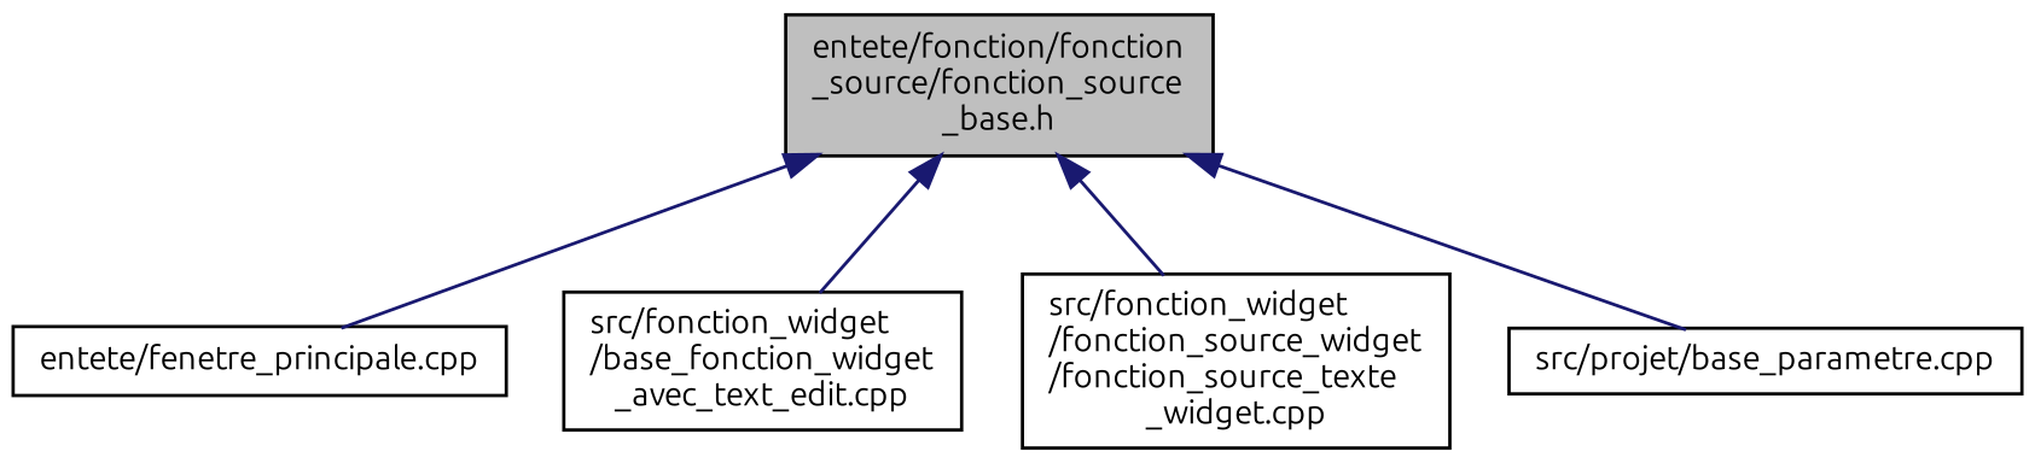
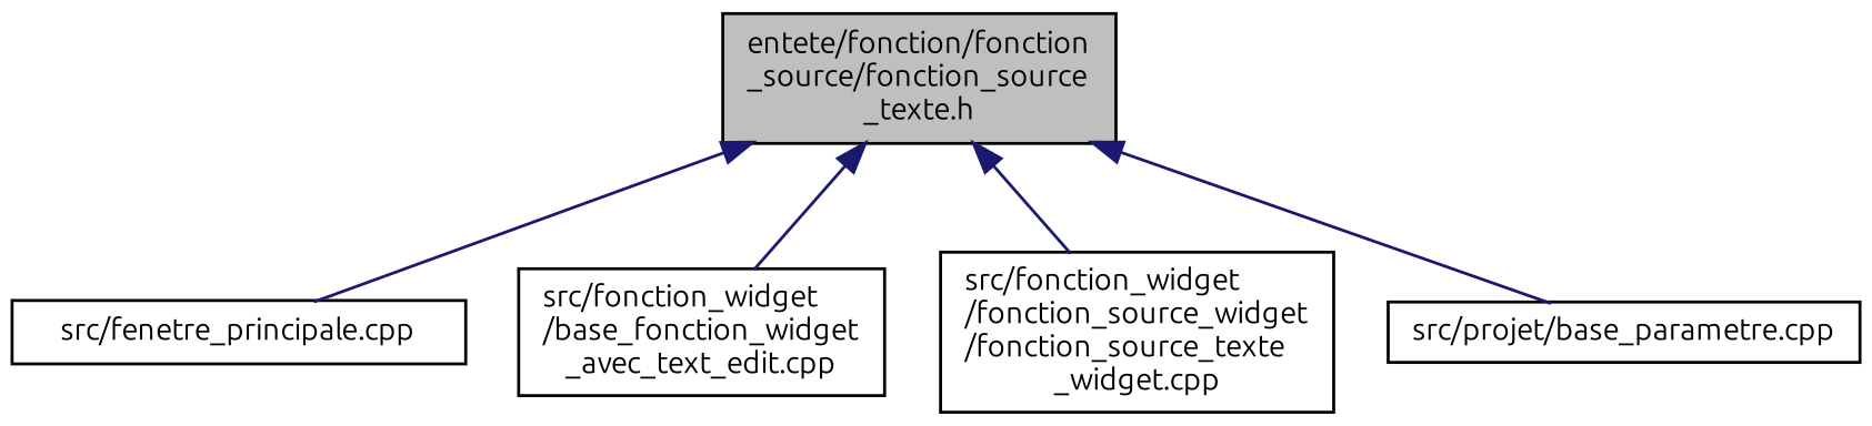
  digraph {
    fontname=Ubuntu
    node [color=black fillcolor=white fontname=Ubuntu fontsize=10 shape=record style=filled]
    edge [color=midnightblue dir=back fontname=Ubuntu fontsize=10 labelfontname=Helvetica labelfontsize=10 style=solid]
-   n1 [fillcolor=grey75 fontcolor=black height=0.2 label="entete/fonction/fonction\l_source/fonction_source\l_base.h" width=0.4]
-   n2 [height=0.2 label="entete/fenetre_principale.cpp" width=0.4]
+   n1 [fillcolor=grey75 fontcolor=black height=0.2 label="entete/fonction/fonction\l_source/fonction_source\l_texte.h" width=0.4]
+   n2 [height=0.2 label="src/fenetre_principale.cpp" width=0.4]
    n3 [height=0.2 label="src/fonction_widget\l/base_fonction_widget\l_avec_text_edit.cpp" width=0.4]
    n4 [height=0.2 label="src/fonction_widget\l/fonction_source_widget\l/fonction_source_texte\l_widget.cpp" width=0.4]
    n5 [height=0.2 label="src/projet/base_parametre.cpp" width=0.4]
    n1 -> n2
    n1 -> n3
    n1 -> n4
    n1 -> n5
  }
